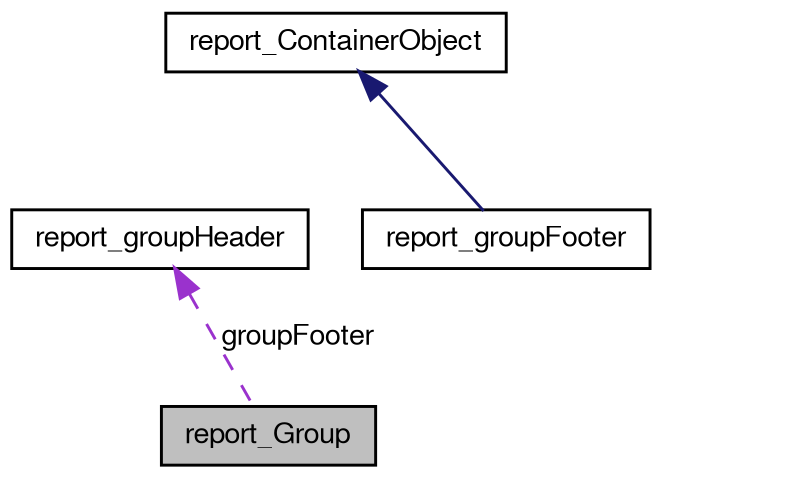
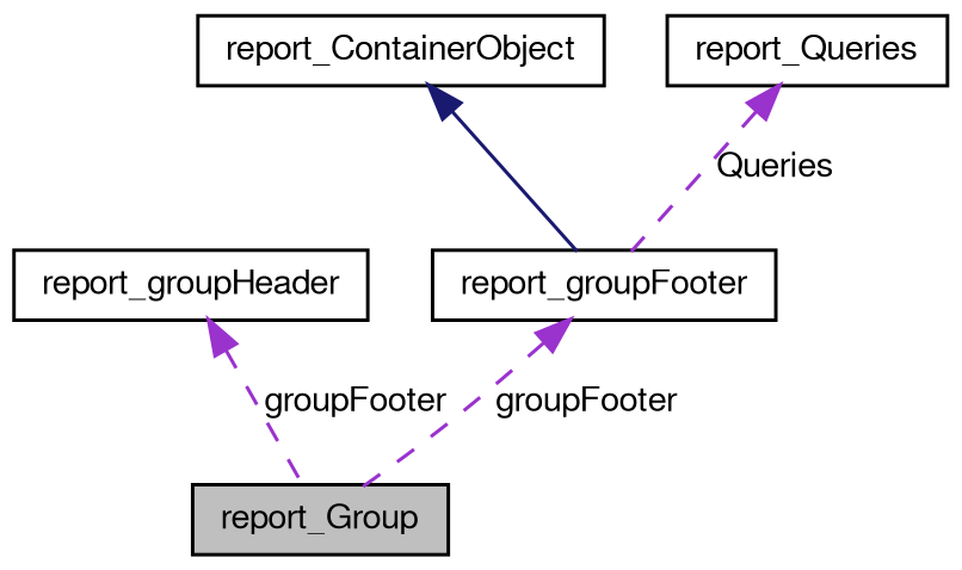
  digraph {
    node [color=black fillcolor=white fontname=FreeSans fontsize=10 shape=record style=filled]
    edge [color=darkorchid3 dir=back fontname=FreeSans fontsize=10 labelfontname=FreeSans labelfontsize=10 style=dashed]
    n1 [fillcolor=grey75 fontcolor=black height=0.2 label=report_Group width=0.4]
    n2 [height=0.2 label=report_groupHeader width=0.4]
    n3 [height=0.2 label=report_ContainerObject width=0.4]
    n4 [height=0.2 label=report_groupFooter width=0.4]
+   n5 [height=0.2 label=report_Queries width=0.4]
    n2 -> n1 [label=groupFooter]
    n3 -> n4 [color=midnightblue style=solid]
+   n4 -> n1 [label=groupFooter]
+   n5 -> n4 [label=Queries]
  }
